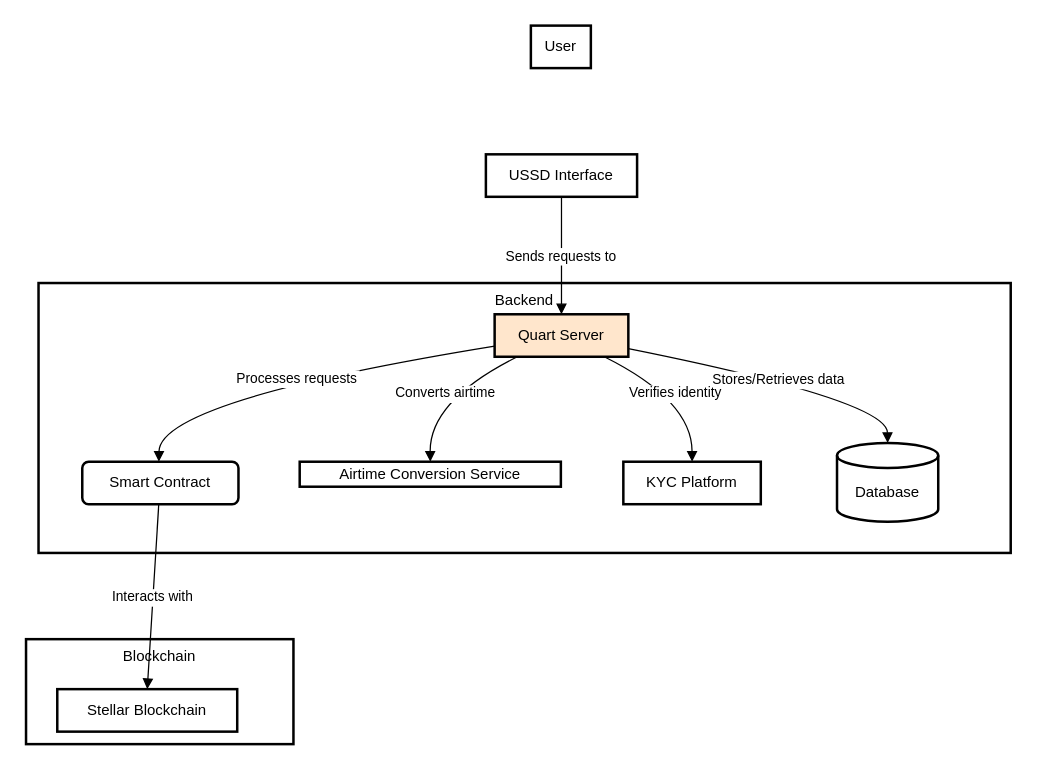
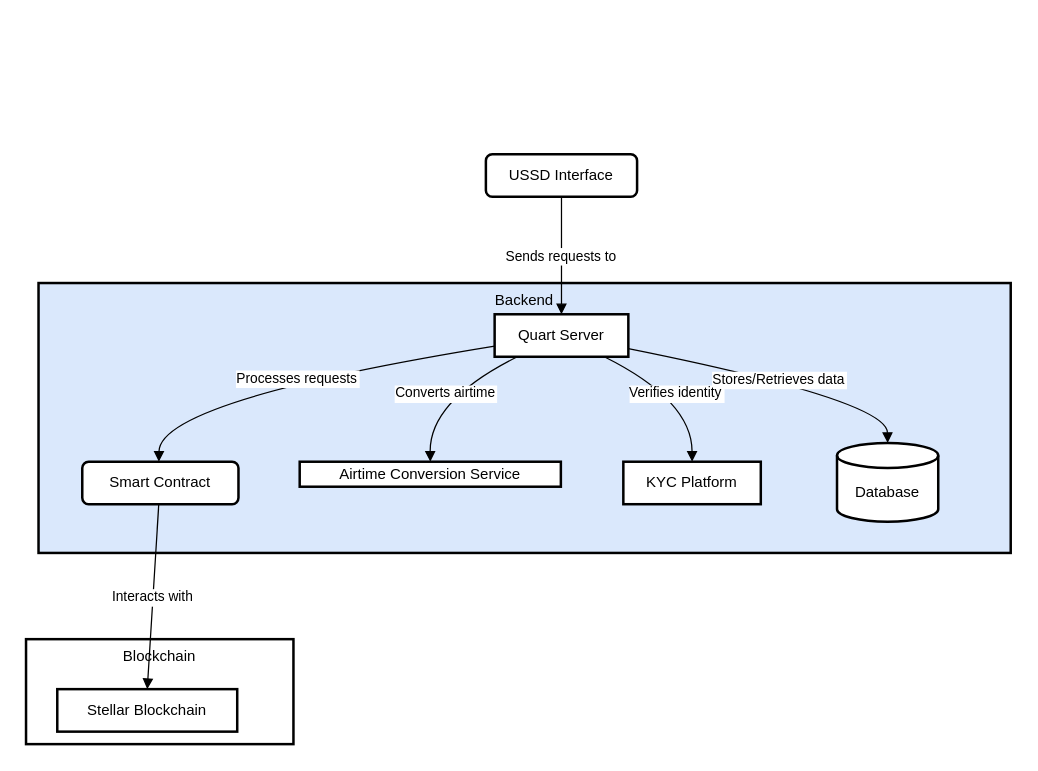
  <mxCell id="0" />
  <mxCell id="1" parent="0" />
  <mxCell id="2" value="Blockchain" style="whiteSpace=wrap;strokeWidth=2;verticalAlign=top;" vertex="1" parent="1"><mxGeometry x="20" y="511" width="214" height="84" as="geometry" /></mxCell>
  <mxCell id="3" value="Stellar Blockchain" style="whiteSpace=wrap;strokeWidth=2;" vertex="1" parent="1"><mxGeometry x="45" y="551" width="144" height="34" as="geometry" /></mxCell>
- <mxCell id="4" value="Backend" style="whiteSpace=wrap;strokeWidth=2;verticalAlign=top;" vertex="1" parent="1"><mxGeometry x="30" y="226" width="778" height="216" as="geometry" /></mxCell>
- <mxCell id="5" value="Quart Server" style="whiteSpace=wrap;strokeWidth=2;fillColor=#ffe6cc;" vertex="1" parent="1"><mxGeometry x="395" y="251" width="107" height="34" as="geometry" /></mxCell>
+ <mxCell id="4" value="Backend" style="whiteSpace=wrap;strokeWidth=2;verticalAlign=top;fillColor=#dae8fc;" vertex="1" parent="1"><mxGeometry x="30" y="226" width="778" height="216" as="geometry" /></mxCell>
+ <mxCell id="5" value="Quart Server" style="whiteSpace=wrap;strokeWidth=2;" vertex="1" parent="1"><mxGeometry x="395" y="251" width="107" height="34" as="geometry" /></mxCell>
  <mxCell id="6" value="Smart Contract" style="whiteSpace=wrap;strokeWidth=2;rounded=1;" vertex="1" parent="1"><mxGeometry x="65" y="369" width="125" height="34" as="geometry" /></mxCell>
  <mxCell id="7" value="Airtime Conversion Service" style="whiteSpace=wrap;strokeWidth=2;" vertex="1" parent="1"><mxGeometry x="239" y="369" width="209" height="20" as="geometry" /></mxCell>
  <mxCell id="8" value="KYC Platform" style="whiteSpace=wrap;strokeWidth=2;" vertex="1" parent="1"><mxGeometry x="498" y="369" width="110" height="34" as="geometry" /></mxCell>
  <mxCell id="9" value="Database" style="shape=cylinder3;boundedLbl=1;backgroundOutline=1;size=10;strokeWidth=2;whiteSpace=wrap;" vertex="1" parent="1"><mxGeometry x="669" y="354" width="81" height="63" as="geometry" /></mxCell>
- <mxCell id="10" value="User" style="whiteSpace=wrap;strokeWidth=2;" vertex="1" parent="1"><mxGeometry x="424" y="20" width="48" height="34" as="geometry" /></mxCell>
- <mxCell id="11" value="USSD Interface" style="whiteSpace=wrap;strokeWidth=2;" vertex="1" parent="1"><mxGeometry x="388" y="123" width="121" height="34" as="geometry" /></mxCell>
+ <mxCell id="11" value="USSD Interface" style="whiteSpace=wrap;strokeWidth=2;rounded=1;" vertex="1" parent="1"><mxGeometry x="388" y="123" width="121" height="34" as="geometry" /></mxCell>
  <mxCell id="12" value="Sends requests to" style="curved=1;startArrow=none;endArrow=block;exitX=0.5;exitY=1;entryX=0.5;entryY=0;rounded=0;" edge="1" parent="1" source="11" target="5"><mxGeometry relative="1" as="geometry"><Array as="points" /></mxGeometry></mxCell>
  <mxCell id="13" value="Processes requests" style="curved=1;startArrow=none;endArrow=block;exitX=0;exitY=0.75;entryX=0.49;entryY=-0.01;rounded=0;" edge="1" parent="1" source="5" target="6"><mxGeometry relative="1" as="geometry"><Array as="points"><mxPoint x="127" y="320" /></Array></mxGeometry></mxCell>
  <mxCell id="14" value="Stores/Retrieves data" style="curved=1;startArrow=none;endArrow=block;exitX=1;exitY=0.81;entryX=0.5;entryY=0;rounded=0;" edge="1" parent="1" source="5" target="9"><mxGeometry relative="1" as="geometry"><Array as="points"><mxPoint x="709" y="320" /></Array></mxGeometry></mxCell>
  <mxCell id="15" value="Interacts with" style="curved=1;startArrow=none;endArrow=block;exitX=0.49;exitY=0.99;entryX=0.5;entryY=0.01;rounded=0;" edge="1" parent="1" source="6" target="3"><mxGeometry relative="1" as="geometry"><Array as="points" /></mxGeometry></mxCell>
  <mxCell id="16" value="Converts airtime" style="curved=1;startArrow=none;endArrow=block;exitX=0.17;exitY=1;entryX=0.5;entryY=-0.01;rounded=0;" edge="1" parent="1" source="5" target="7"><mxGeometry relative="1" as="geometry"><Array as="points"><mxPoint x="343" y="320" /></Array></mxGeometry></mxCell>
  <mxCell id="17" value="Verifies identity" style="curved=1;startArrow=none;endArrow=block;exitX=0.82;exitY=1;entryX=0.5;entryY=-0.01;rounded=0;" edge="1" parent="1" source="5" target="8"><mxGeometry relative="1" as="geometry"><Array as="points"><mxPoint x="553" y="320" /></Array></mxGeometry></mxCell>
